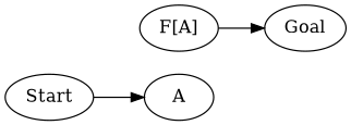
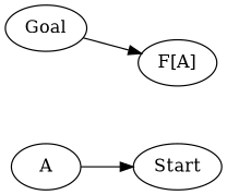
  digraph {
    rankdir=LR
    A [group=upper]
    Start
    n3 [group=upper label="F[A]"]
    Goal
    n5 [label=X style=invis]
-   Start -> A
-   n3 -> Goal
+   A -> Start
+   Goal -> n3
    n5 -> n3 [style=invis]
  }
